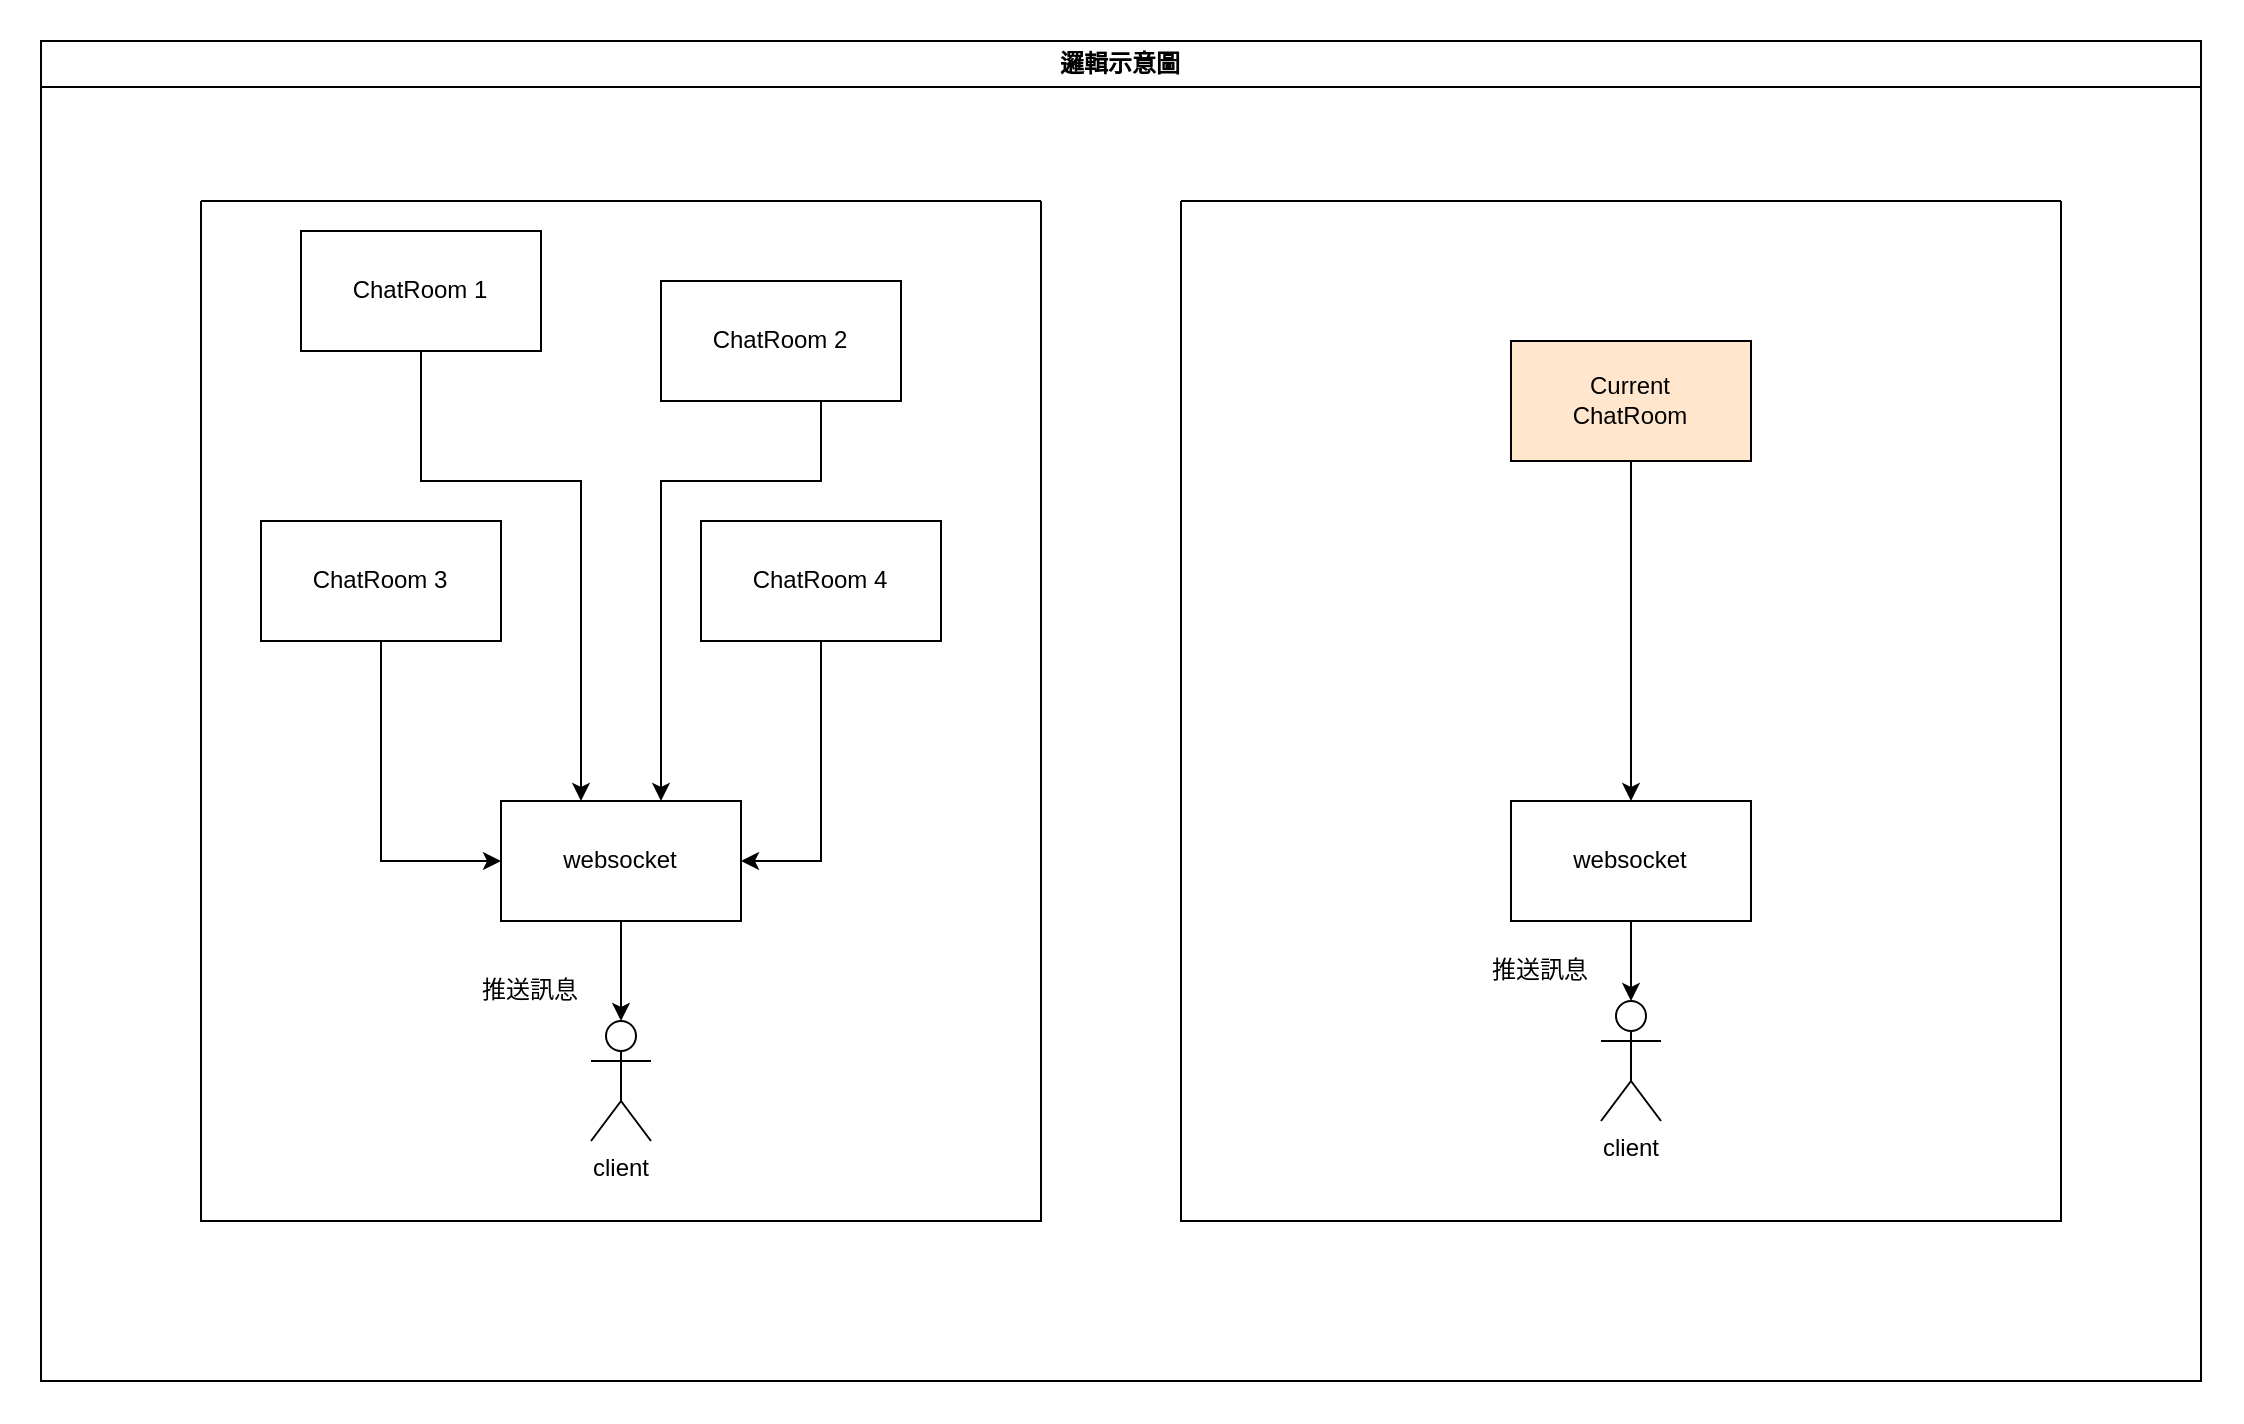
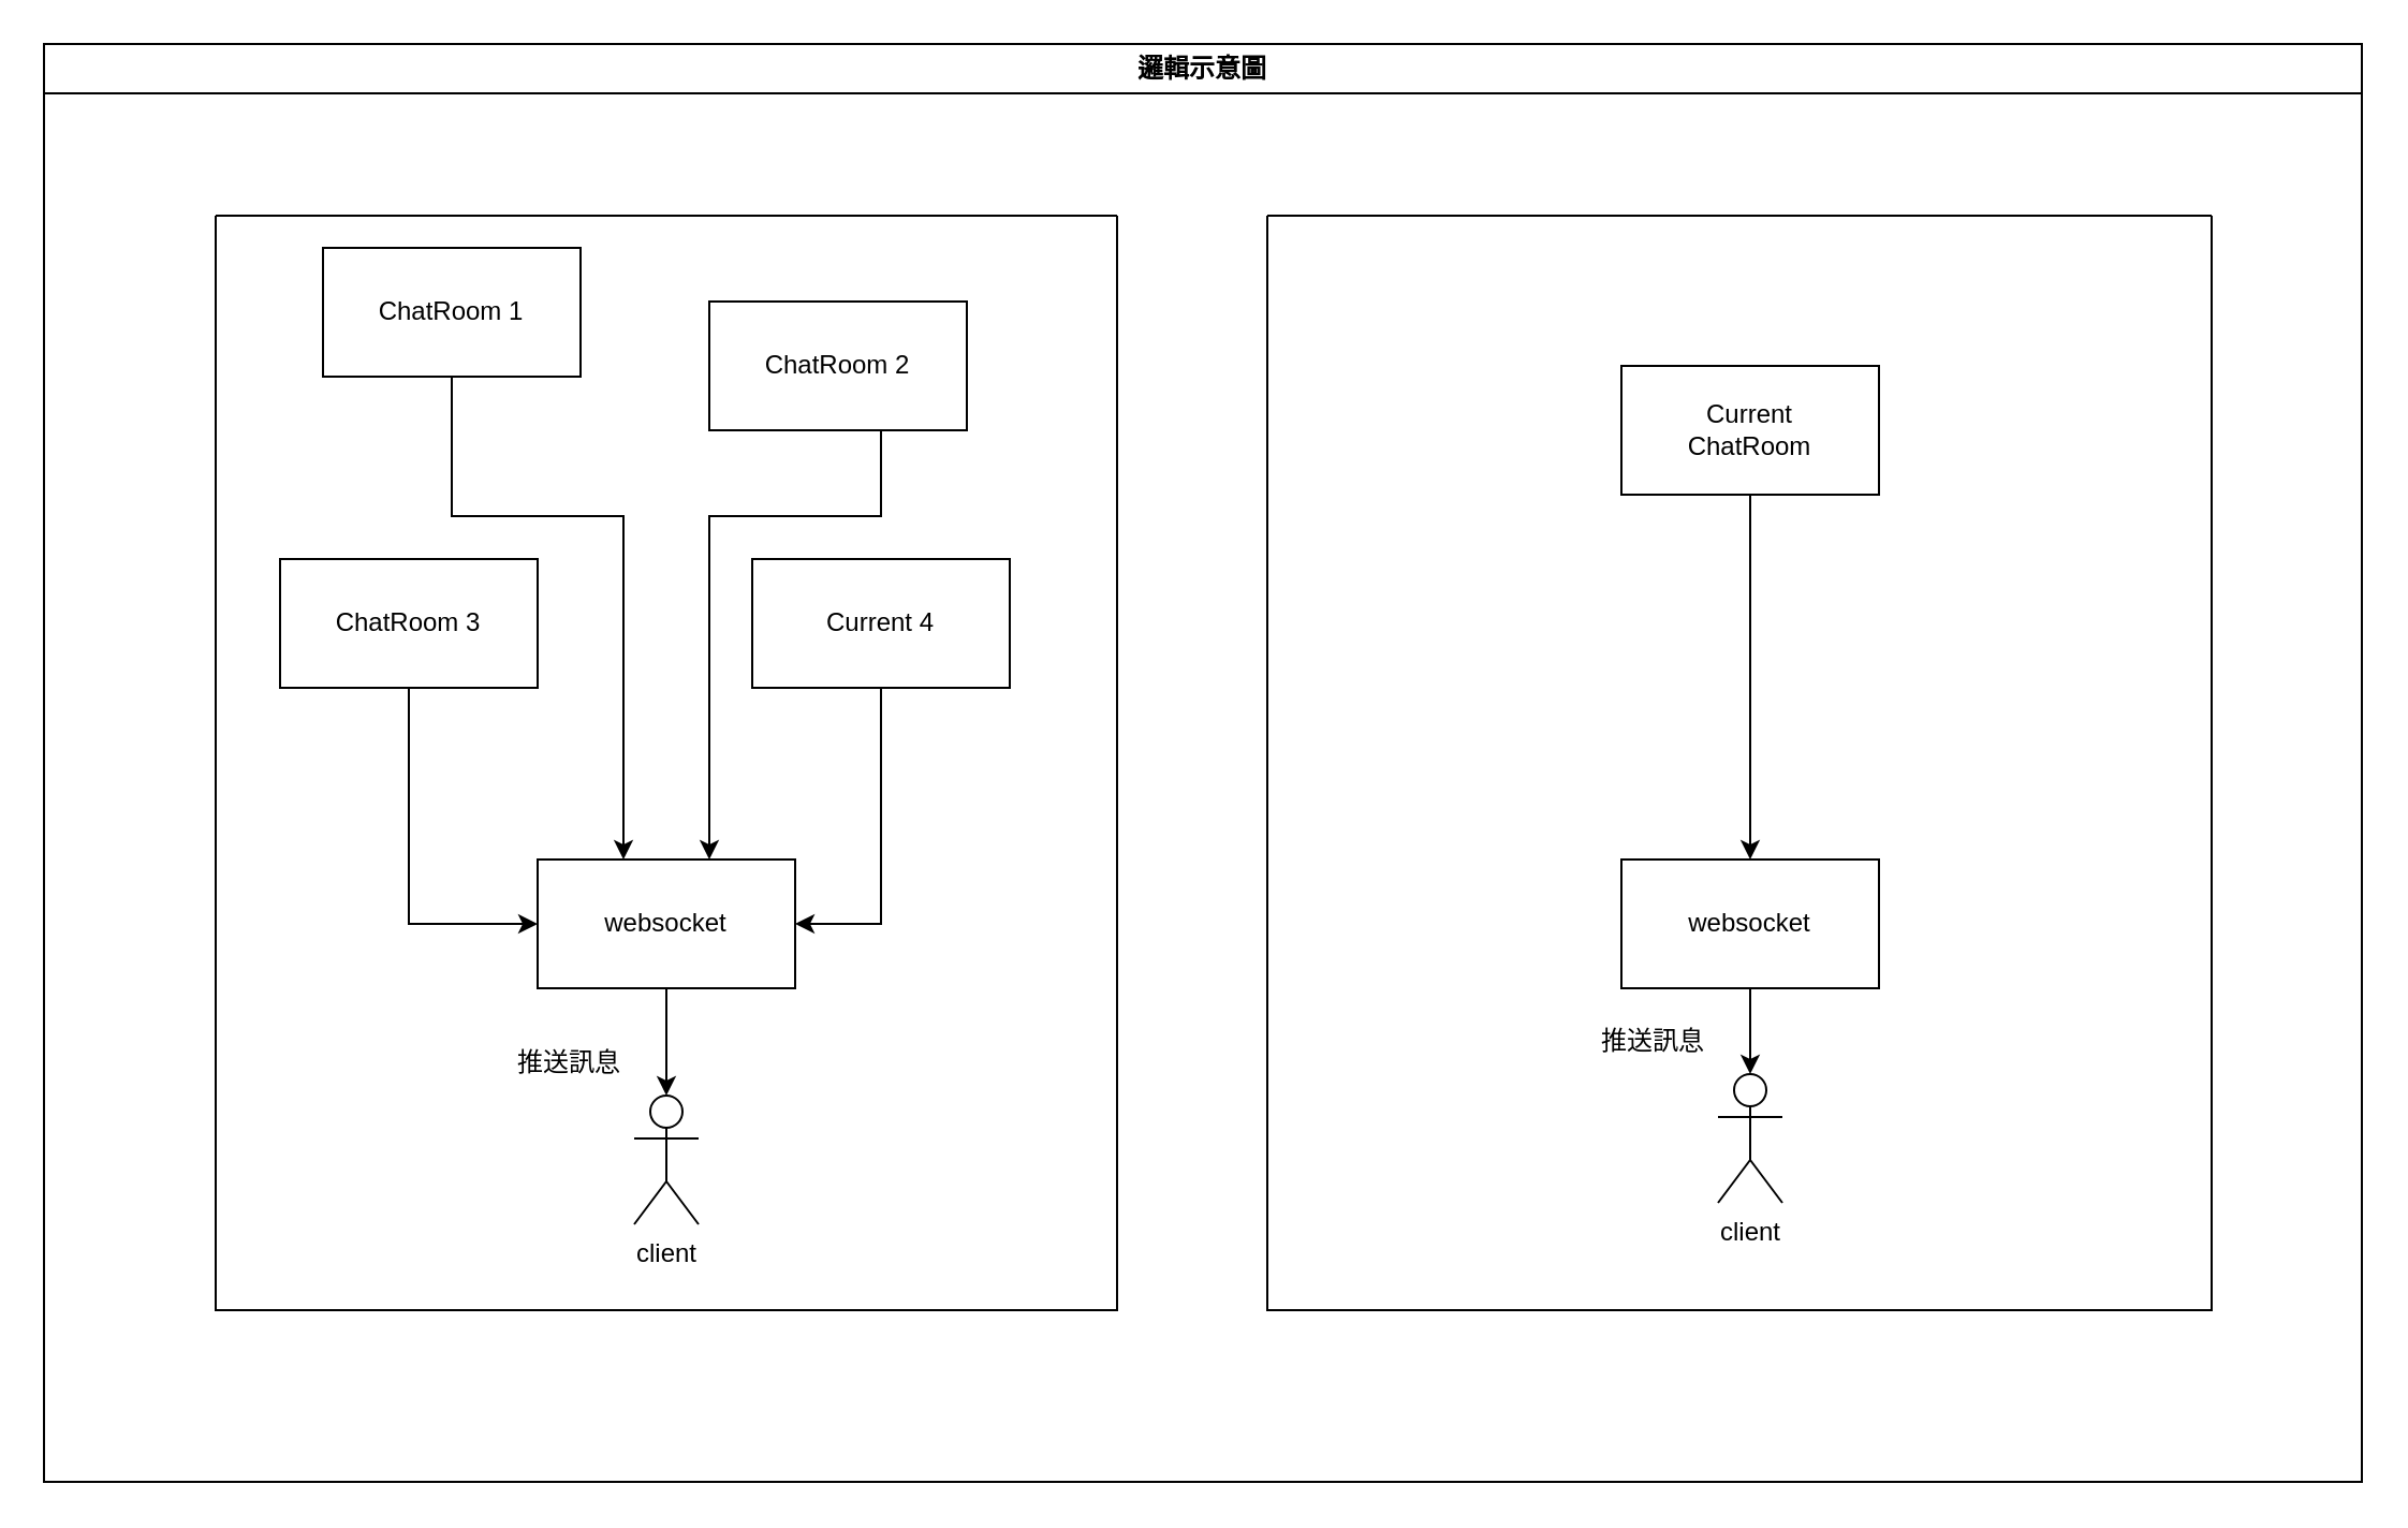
  <mxCell id="0" />
  <mxCell id="1" parent="0" />
  <mxCell id="2" value="邏輯示意圖" style="swimlane;whiteSpace=wrap;html=1;" vertex="1" parent="1"><mxGeometry x="20" y="20" width="1080" height="670" as="geometry" /></mxCell>
  <mxCell id="3" value="" style="swimlane;startSize=0;" vertex="1" parent="2"><mxGeometry x="80" y="80" width="420" height="510" as="geometry" /></mxCell>
  <mxCell id="4" value="client" style="shape=umlActor;verticalLabelPosition=bottom;verticalAlign=top;html=1;outlineConnect=0;" vertex="1" parent="3"><mxGeometry x="195" y="410" width="30" height="60" as="geometry" /></mxCell>
  <mxCell id="5" style="edgeStyle=orthogonalEdgeStyle;rounded=0;orthogonalLoop=1;jettySize=auto;html=1;entryX=0.5;entryY=0;entryDx=0;entryDy=0;entryPerimeter=0;" edge="1" parent="3" source="6" target="4"><mxGeometry relative="1" as="geometry" /></mxCell>
  <mxCell id="6" value="websocket" style="rounded=0;whiteSpace=wrap;html=1;" vertex="1" parent="3"><mxGeometry x="150" y="300" width="120" height="60" as="geometry" /></mxCell>
  <mxCell id="7" style="edgeStyle=orthogonalEdgeStyle;rounded=0;orthogonalLoop=1;jettySize=auto;html=1;" edge="1" parent="3" source="8" target="6"><mxGeometry relative="1" as="geometry"><Array as="points"><mxPoint x="110" y="140" /><mxPoint x="190" y="140" /></Array></mxGeometry></mxCell>
  <mxCell id="8" value="ChatRoom 1" style="rounded=0;whiteSpace=wrap;html=1;" vertex="1" parent="3"><mxGeometry x="50" y="15" width="120" height="60" as="geometry" /></mxCell>
  <mxCell id="9" style="edgeStyle=orthogonalEdgeStyle;rounded=0;orthogonalLoop=1;jettySize=auto;html=1;" edge="1" parent="3" source="10" target="6"><mxGeometry relative="1" as="geometry"><Array as="points"><mxPoint x="310" y="140" /><mxPoint x="230" y="140" /></Array></mxGeometry></mxCell>
  <mxCell id="10" value="ChatRoom 2" style="rounded=0;whiteSpace=wrap;html=1;" vertex="1" parent="3"><mxGeometry x="230" y="40" width="120" height="60" as="geometry" /></mxCell>
  <mxCell id="11" style="edgeStyle=orthogonalEdgeStyle;rounded=0;orthogonalLoop=1;jettySize=auto;html=1;entryX=1;entryY=0.5;entryDx=0;entryDy=0;" edge="1" parent="3" source="12" target="6"><mxGeometry relative="1" as="geometry" /></mxCell>
- <mxCell id="12" value="ChatRoom 4" style="rounded=0;whiteSpace=wrap;html=1;" vertex="1" parent="3"><mxGeometry x="250" y="160" width="120" height="60" as="geometry" /></mxCell>
+ <mxCell id="12" value="Current 4" style="rounded=0;whiteSpace=wrap;html=1;" vertex="1" parent="3"><mxGeometry x="250" y="160" width="120" height="60" as="geometry" /></mxCell>
  <mxCell id="13" style="edgeStyle=orthogonalEdgeStyle;rounded=0;orthogonalLoop=1;jettySize=auto;html=1;entryX=0;entryY=0.5;entryDx=0;entryDy=0;" edge="1" parent="3" source="14" target="6"><mxGeometry relative="1" as="geometry" /></mxCell>
  <mxCell id="14" value="ChatRoom 3" style="rounded=0;whiteSpace=wrap;html=1;" vertex="1" parent="3"><mxGeometry x="30" y="160" width="120" height="60" as="geometry" /></mxCell>
  <mxCell id="15" value="推送訊息" style="text;html=1;strokeColor=none;fillColor=none;align=center;verticalAlign=middle;whiteSpace=wrap;rounded=0;" vertex="1" parent="3"><mxGeometry x="135" y="380" width="60" height="30" as="geometry" /></mxCell>
  <mxCell id="16" value="" style="swimlane;startSize=0;" vertex="1" parent="2"><mxGeometry x="570" y="80" width="440" height="510" as="geometry" /></mxCell>
  <mxCell id="17" value="client" style="shape=umlActor;verticalLabelPosition=bottom;verticalAlign=top;html=1;outlineConnect=0;" vertex="1" parent="16"><mxGeometry x="210" y="400" width="30" height="60" as="geometry" /></mxCell>
  <mxCell id="18" style="edgeStyle=orthogonalEdgeStyle;rounded=0;orthogonalLoop=1;jettySize=auto;html=1;entryX=0.5;entryY=0;entryDx=0;entryDy=0;entryPerimeter=0;" edge="1" parent="16" source="19" target="17"><mxGeometry relative="1" as="geometry" /></mxCell>
  <mxCell id="19" value="websocket" style="rounded=0;whiteSpace=wrap;html=1;" vertex="1" parent="16"><mxGeometry x="165" y="300" width="120" height="60" as="geometry" /></mxCell>
  <mxCell id="20" style="edgeStyle=orthogonalEdgeStyle;rounded=0;orthogonalLoop=1;jettySize=auto;html=1;entryX=0.5;entryY=0;entryDx=0;entryDy=0;" edge="1" parent="16" source="21" target="19"><mxGeometry relative="1" as="geometry" /></mxCell>
- <mxCell id="21" value="Current&lt;br&gt;ChatRoom" style="rounded=0;whiteSpace=wrap;html=1;fillColor=#ffe6cc;" vertex="1" parent="16"><mxGeometry x="165" y="70" width="120" height="60" as="geometry" /></mxCell>
+ <mxCell id="21" value="Current&lt;br&gt;ChatRoom" style="rounded=0;whiteSpace=wrap;html=1;" vertex="1" parent="16"><mxGeometry x="165" y="70" width="120" height="60" as="geometry" /></mxCell>
  <mxCell id="22" value="推送訊息" style="text;html=1;strokeColor=none;fillColor=none;align=center;verticalAlign=middle;whiteSpace=wrap;rounded=0;" vertex="1" parent="16"><mxGeometry x="150" y="370" width="60" height="30" as="geometry" /></mxCell>
